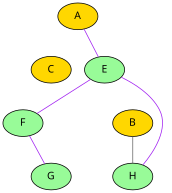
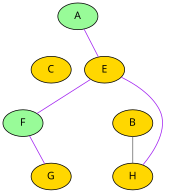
  graph {
    fontname="Noto Sans"
    node [fillcolor=gold fontname="Noto Sans" style=filled]
    edge [color=purple fontname="Noto Sans"]
-   A
+   A [fillcolor=palegreen]
    C
-   E [fillcolor=palegreen]
-   H [fillcolor=palegreen]
+   E
+   H
    F [fillcolor=palegreen]
    B
-   G [fillcolor=palegreen]
+   G
    A -- C [color=red style=invisible]
    A -- E
    C -- H [color=blue style=invisible]
    C -- F [color=red style=invisible]
    E -- H
    E -- F
    E -- B [color=black style=invisible]
    E -- G [color=black style=invisible]
    F -- G
    B -- H [color=gray40]
  }
